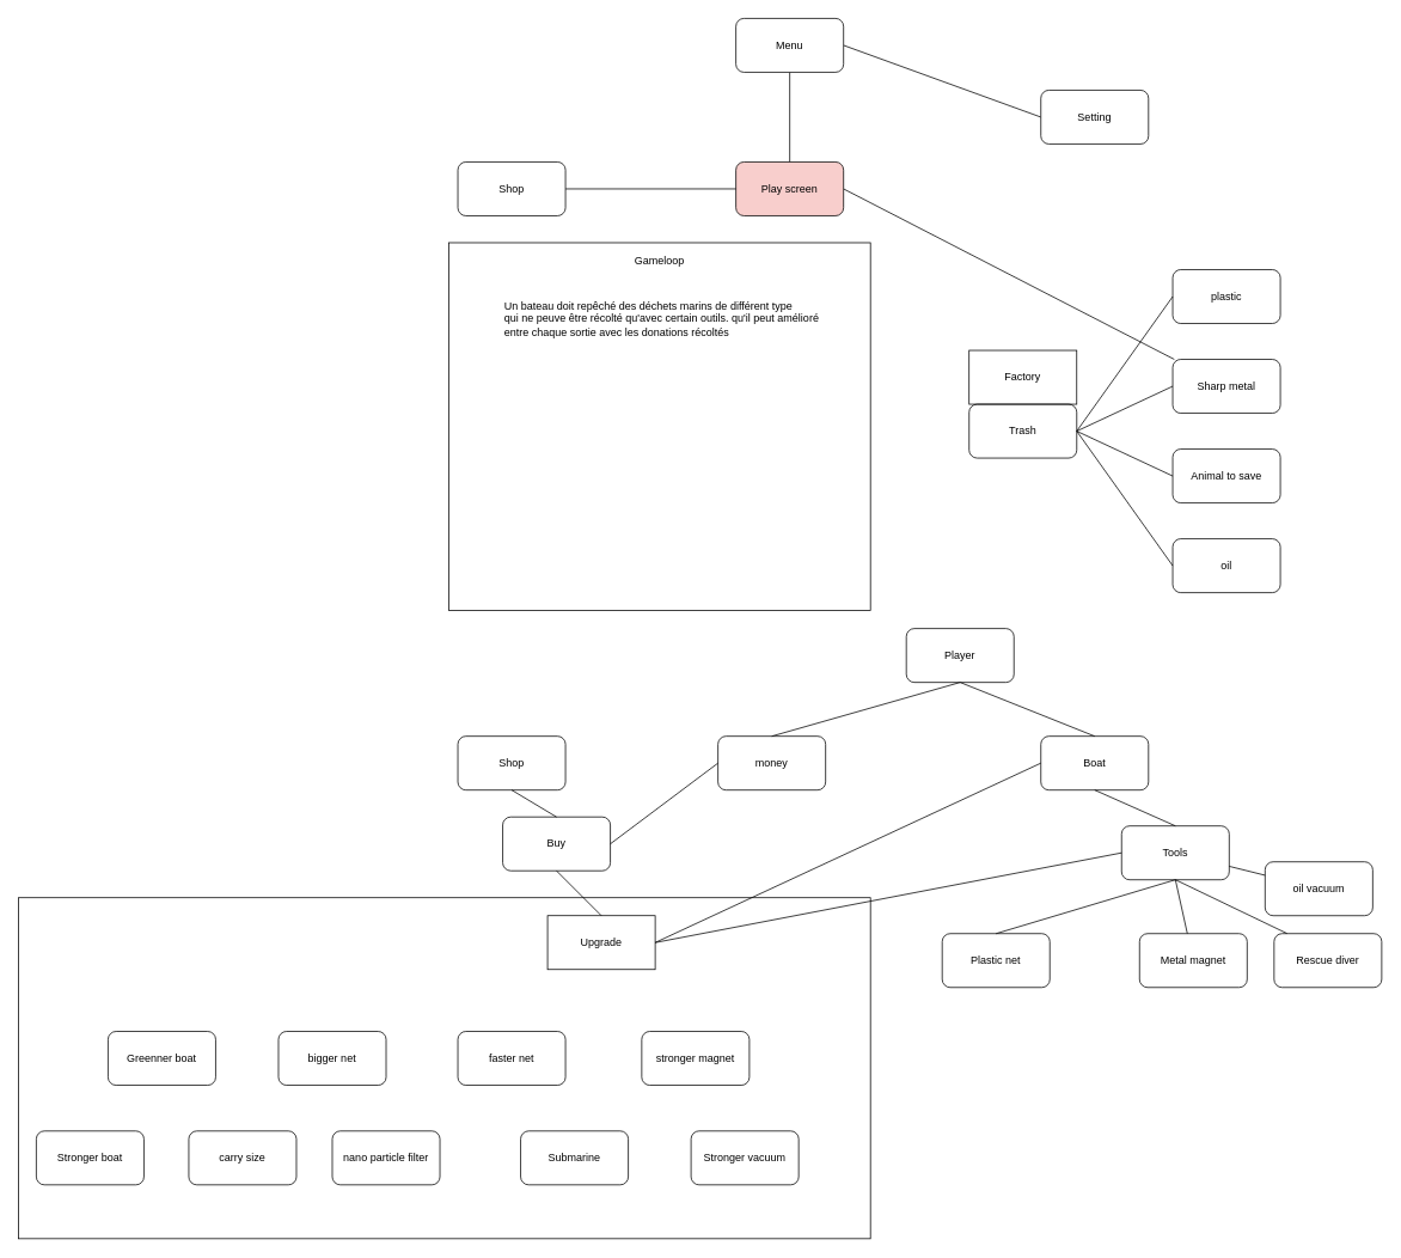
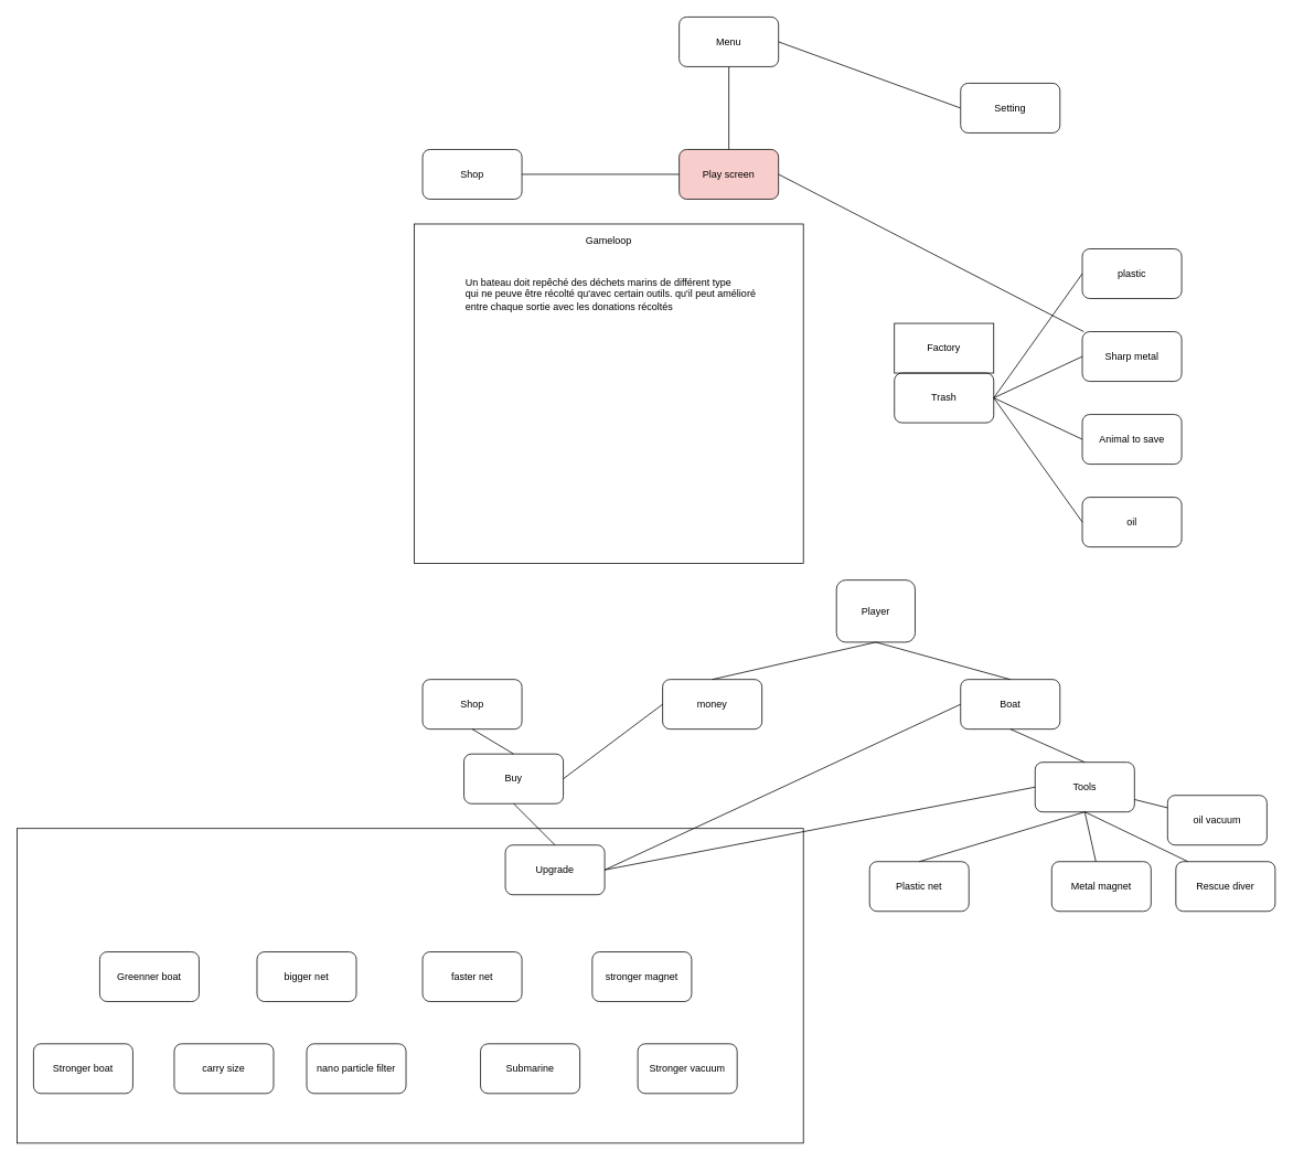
  <mxCell id="0" />
  <mxCell id="1" parent="0" />
  <mxCell id="2" style="edgeStyle=none;html=1;exitX=0.5;exitY=1;exitDx=0;exitDy=0;entryX=0.5;entryY=0;entryDx=0;entryDy=0;endArrow=none;endFill=0;" parent="1" source="4" target="6" edge="1"><mxGeometry relative="1" as="geometry" /></mxCell>
  <mxCell id="3" style="edgeStyle=none;html=1;exitX=1;exitY=0.5;exitDx=0;exitDy=0;endArrow=none;endFill=0;" parent="1" source="4" edge="1"><mxGeometry relative="1" as="geometry"><mxPoint x="1160" y="130" as="targetPoint" /></mxGeometry></mxCell>
  <mxCell id="4" value="Menu" style="rounded=1;whiteSpace=wrap;html=1;" parent="1" vertex="1"><mxGeometry x="820" y="20" width="120" height="60" as="geometry" /></mxCell>
  <mxCell id="5" style="edgeStyle=none;html=1;exitX=1;exitY=0.5;exitDx=0;exitDy=0;endArrow=none;endFill=0;" parent="1" source="6" target="17" edge="1"><mxGeometry relative="1" as="geometry" /></mxCell>
  <mxCell id="6" value="Play screen" style="rounded=1;whiteSpace=wrap;html=1;fillColor=#f8cecc;" parent="1" vertex="1"><mxGeometry x="820" y="180" width="120" height="60" as="geometry" /></mxCell>
  <mxCell id="7" style="edgeStyle=none;html=1;exitX=1;exitY=0.5;exitDx=0;exitDy=0;entryX=0;entryY=0.5;entryDx=0;entryDy=0;endArrow=none;endFill=0;" parent="1" source="8" target="6" edge="1"><mxGeometry relative="1" as="geometry" /></mxCell>
  <mxCell id="8" value="Shop" style="rounded=1;whiteSpace=wrap;html=1;" parent="1" vertex="1"><mxGeometry x="510" y="180" width="120" height="60" as="geometry" /></mxCell>
  <mxCell id="9" value="Setting" style="rounded=1;whiteSpace=wrap;html=1;" parent="1" vertex="1"><mxGeometry x="1160" y="100" width="120" height="60" as="geometry" /></mxCell>
  <mxCell id="10" value="" style="rounded=0;whiteSpace=wrap;html=1;fillColor=none;" parent="1" vertex="1"><mxGeometry x="500" y="270" width="470" height="410" as="geometry" /></mxCell>
  <mxCell id="11" value="Gameloop" style="text;html=1;strokeColor=none;fillColor=none;align=center;verticalAlign=middle;whiteSpace=wrap;rounded=0;" parent="1" vertex="1"><mxGeometry x="715" y="280" width="40" height="20" as="geometry" /></mxCell>
  <mxCell id="12" value="Un bateau doit repêché des déchets marins de différent type&lt;br&gt;qui ne peuve être récolté qu'avec certain outils. qu'il peut amélioré entre chaque sortie avec les donations récoltés" style="text;html=1;strokeColor=none;fillColor=none;align=left;verticalAlign=middle;whiteSpace=wrap;rounded=0;" parent="1" vertex="1"><mxGeometry x="560" y="310" width="360" height="90" as="geometry" /></mxCell>
  <mxCell id="13" value="Trash" style="rounded=1;whiteSpace=wrap;html=1;fillColor=none;" parent="1" vertex="1"><mxGeometry x="1080" y="450" width="120" height="60" as="geometry" /></mxCell>
  <mxCell id="14" style="edgeStyle=none;html=1;exitX=0;exitY=0.5;exitDx=0;exitDy=0;entryX=1;entryY=0.5;entryDx=0;entryDy=0;endArrow=none;endFill=0;" parent="1" source="15" target="13" edge="1"><mxGeometry relative="1" as="geometry" /></mxCell>
  <mxCell id="15" value="plastic" style="rounded=1;whiteSpace=wrap;html=1;fillColor=none;" parent="1" vertex="1"><mxGeometry x="1307" y="300" width="120" height="60" as="geometry" /></mxCell>
  <mxCell id="16" style="edgeStyle=none;html=1;exitX=0;exitY=0.5;exitDx=0;exitDy=0;endArrow=none;endFill=0;" parent="1" source="17" edge="1"><mxGeometry relative="1" as="geometry"><mxPoint x="1200" y="480" as="targetPoint" /></mxGeometry></mxCell>
  <mxCell id="17" value="Sharp metal" style="rounded=1;whiteSpace=wrap;html=1;fillColor=none;" parent="1" vertex="1"><mxGeometry x="1307" y="400" width="120" height="60" as="geometry" /></mxCell>
  <mxCell id="18" style="edgeStyle=none;html=1;exitX=0;exitY=0.5;exitDx=0;exitDy=0;endArrow=none;endFill=0;entryX=1;entryY=0.5;entryDx=0;entryDy=0;" parent="1" source="19" target="13" edge="1"><mxGeometry relative="1" as="geometry"><mxPoint x="1200" y="490" as="targetPoint" /></mxGeometry></mxCell>
  <mxCell id="19" value="Animal to save" style="rounded=1;whiteSpace=wrap;html=1;fillColor=none;" parent="1" vertex="1"><mxGeometry x="1307" y="500" width="120" height="60" as="geometry" /></mxCell>
  <mxCell id="20" style="edgeStyle=none;html=1;exitX=0;exitY=0.5;exitDx=0;exitDy=0;entryX=1;entryY=0.5;entryDx=0;entryDy=0;endArrow=none;endFill=0;" parent="1" source="21" target="13" edge="1"><mxGeometry relative="1" as="geometry" /></mxCell>
  <mxCell id="21" value="oil" style="rounded=1;whiteSpace=wrap;html=1;fillColor=none;" parent="1" vertex="1"><mxGeometry x="1307" y="600" width="120" height="60" as="geometry" /></mxCell>
  <mxCell id="22" value="Factory" style="rounded=0;whiteSpace=wrap;html=1;fillColor=none;" parent="1" vertex="1"><mxGeometry x="1080" y="390" width="120" height="60" as="geometry" /></mxCell>
  <mxCell id="23" style="edgeStyle=none;html=1;exitX=0.5;exitY=1;exitDx=0;exitDy=0;entryX=0.5;entryY=0;entryDx=0;entryDy=0;endArrow=none;endFill=0;" parent="1" source="24" target="29" edge="1"><mxGeometry relative="1" as="geometry" /></mxCell>
- <mxCell id="24" value="Player" style="rounded=1;whiteSpace=wrap;html=1;fillColor=none;" parent="1" vertex="1"><mxGeometry x="1010" y="700" width="120" height="60" as="geometry" /></mxCell>
+ <mxCell id="24" value="Player" style="rounded=1;whiteSpace=wrap;html=1;fillColor=none;" parent="1" vertex="1"><mxGeometry x="1010" y="700" width="95" height="75" as="geometry" /></mxCell>
  <mxCell id="25" style="edgeStyle=none;html=1;exitX=0.5;exitY=0;exitDx=0;exitDy=0;entryX=0.5;entryY=1;entryDx=0;entryDy=0;endArrow=none;endFill=0;" parent="1" source="26" target="24" edge="1"><mxGeometry relative="1" as="geometry" /></mxCell>
  <mxCell id="26" value="money" style="rounded=1;whiteSpace=wrap;html=1;fillColor=none;" parent="1" vertex="1"><mxGeometry x="800" y="820" width="120" height="60" as="geometry" /></mxCell>
  <mxCell id="27" style="edgeStyle=none;html=1;exitX=0;exitY=0.5;exitDx=0;exitDy=0;entryX=1;entryY=0.5;entryDx=0;entryDy=0;endArrow=none;endFill=0;" parent="1" source="29" target="45" edge="1"><mxGeometry relative="1" as="geometry" /></mxCell>
  <mxCell id="28" style="edgeStyle=none;html=1;exitX=0.5;exitY=1;exitDx=0;exitDy=0;entryX=0.5;entryY=0;entryDx=0;entryDy=0;endArrow=none;endFill=0;" parent="1" source="29" target="32" edge="1"><mxGeometry relative="1" as="geometry" /></mxCell>
  <mxCell id="29" value="Boat" style="rounded=1;whiteSpace=wrap;html=1;fillColor=none;" parent="1" vertex="1"><mxGeometry x="1160" y="820" width="120" height="60" as="geometry" /></mxCell>
  <mxCell id="30" value="" style="edgeStyle=none;html=1;endArrow=none;endFill=0;" parent="1" source="32" target="38" edge="1"><mxGeometry relative="1" as="geometry" /></mxCell>
  <mxCell id="31" value="" style="edgeStyle=none;html=1;endArrow=none;endFill=0;" parent="1" target="35" edge="1"><mxGeometry relative="1" as="geometry"><mxPoint x="1310" y="980" as="sourcePoint" /></mxGeometry></mxCell>
  <mxCell id="32" value="Tools" style="rounded=1;whiteSpace=wrap;html=1;fillColor=none;" parent="1" vertex="1"><mxGeometry x="1250" y="920" width="120" height="60" as="geometry" /></mxCell>
  <mxCell id="33" style="edgeStyle=none;html=1;exitX=0.5;exitY=0;exitDx=0;exitDy=0;entryX=0.5;entryY=1;entryDx=0;entryDy=0;endArrow=none;endFill=0;" parent="1" source="34" target="32" edge="1"><mxGeometry relative="1" as="geometry" /></mxCell>
  <mxCell id="34" value="Plastic net" style="rounded=1;whiteSpace=wrap;html=1;fillColor=none;" parent="1" vertex="1"><mxGeometry x="1050" y="1040" width="120" height="60" as="geometry" /></mxCell>
  <mxCell id="35" value="Metal magnet" style="rounded=1;whiteSpace=wrap;html=1;fillColor=none;" parent="1" vertex="1"><mxGeometry x="1270" y="1040" width="120" height="60" as="geometry" /></mxCell>
  <mxCell id="36" style="edgeStyle=none;html=1;exitX=0.12;exitY=-0.003;exitDx=0;exitDy=0;entryX=0.5;entryY=1;entryDx=0;entryDy=0;endArrow=none;endFill=0;exitPerimeter=0;" parent="1" source="37" target="32" edge="1"><mxGeometry relative="1" as="geometry" /></mxCell>
  <mxCell id="37" value="Rescue diver" style="rounded=1;whiteSpace=wrap;html=1;fillColor=none;" parent="1" vertex="1"><mxGeometry x="1420" y="1040" width="120" height="60" as="geometry" /></mxCell>
  <mxCell id="38" value="oil vacuum" style="rounded=1;whiteSpace=wrap;html=1;fillColor=none;" parent="1" vertex="1"><mxGeometry x="1410" y="960" width="120" height="60" as="geometry" /></mxCell>
  <mxCell id="39" style="edgeStyle=none;html=1;exitX=0.5;exitY=1;exitDx=0;exitDy=0;entryX=0.5;entryY=0;entryDx=0;entryDy=0;endArrow=none;endFill=0;" parent="1" source="40" target="43" edge="1"><mxGeometry relative="1" as="geometry" /></mxCell>
  <mxCell id="40" value="Shop" style="rounded=1;whiteSpace=wrap;html=1;fillColor=none;" parent="1" vertex="1"><mxGeometry x="510" y="820" width="120" height="60" as="geometry" /></mxCell>
  <mxCell id="41" style="edgeStyle=none;html=1;exitX=1;exitY=0.5;exitDx=0;exitDy=0;entryX=0;entryY=0.5;entryDx=0;entryDy=0;endArrow=none;endFill=0;" parent="1" source="43" target="26" edge="1"><mxGeometry relative="1" as="geometry" /></mxCell>
  <mxCell id="42" style="edgeStyle=none;html=1;exitX=0.5;exitY=1;exitDx=0;exitDy=0;entryX=0.5;entryY=0;entryDx=0;entryDy=0;endArrow=none;endFill=0;" parent="1" source="43" target="45" edge="1"><mxGeometry relative="1" as="geometry" /></mxCell>
  <mxCell id="43" value="Buy" style="rounded=1;whiteSpace=wrap;html=1;fillColor=none;" parent="1" vertex="1"><mxGeometry x="560" y="910" width="120" height="60" as="geometry" /></mxCell>
  <mxCell id="44" style="edgeStyle=none;html=1;exitX=1;exitY=0.5;exitDx=0;exitDy=0;entryX=0;entryY=0.5;entryDx=0;entryDy=0;endArrow=none;endFill=0;" parent="1" source="45" target="32" edge="1"><mxGeometry relative="1" as="geometry" /></mxCell>
- <mxCell id="45" value="Upgrade" style="whiteSpace=wrap;html=1;fillColor=none;rounded=0;" parent="1" vertex="1"><mxGeometry x="610" y="1020" width="120" height="60" as="geometry" /></mxCell>
+ <mxCell id="45" value="Upgrade" style="rounded=1;whiteSpace=wrap;html=1;fillColor=none;" parent="1" vertex="1"><mxGeometry x="610" y="1020" width="120" height="60" as="geometry" /></mxCell>
  <mxCell id="46" value="stronger magnet" style="rounded=1;whiteSpace=wrap;html=1;fillColor=none;" parent="1" vertex="1"><mxGeometry x="715" y="1149" width="120" height="60" as="geometry" /></mxCell>
  <mxCell id="47" value="faster net" style="rounded=1;whiteSpace=wrap;html=1;fillColor=none;" parent="1" vertex="1"><mxGeometry x="510" y="1149" width="120" height="60" as="geometry" /></mxCell>
  <mxCell id="48" value="bigger net" style="rounded=1;whiteSpace=wrap;html=1;fillColor=none;" parent="1" vertex="1"><mxGeometry x="310" y="1149" width="120" height="60" as="geometry" /></mxCell>
  <mxCell id="49" value="Submarine" style="rounded=1;whiteSpace=wrap;html=1;fillColor=none;" parent="1" vertex="1"><mxGeometry x="580" y="1260" width="120" height="60" as="geometry" /></mxCell>
  <mxCell id="50" value="nano particle filter" style="rounded=1;whiteSpace=wrap;html=1;fillColor=none;" parent="1" vertex="1"><mxGeometry x="370" y="1260" width="120" height="60" as="geometry" /></mxCell>
  <mxCell id="51" value="Stronger vacuum" style="rounded=1;whiteSpace=wrap;html=1;fillColor=none;" parent="1" vertex="1"><mxGeometry x="770" y="1260" width="120" height="60" as="geometry" /></mxCell>
  <mxCell id="52" value="Greenner boat" style="rounded=1;whiteSpace=wrap;html=1;fillColor=none;" parent="1" vertex="1"><mxGeometry x="120" y="1149" width="120" height="60" as="geometry" /></mxCell>
  <mxCell id="53" value="Stronger boat" style="rounded=1;whiteSpace=wrap;html=1;fillColor=none;" parent="1" vertex="1"><mxGeometry x="40" y="1260" width="120" height="60" as="geometry" /></mxCell>
  <mxCell id="54" value="carry size" style="rounded=1;whiteSpace=wrap;html=1;fillColor=none;" parent="1" vertex="1"><mxGeometry x="210" y="1260" width="120" height="60" as="geometry" /></mxCell>
  <mxCell id="55" value="" style="rounded=0;whiteSpace=wrap;html=1;fillColor=none;" parent="1" vertex="1"><mxGeometry x="20" y="1000" width="950" height="380" as="geometry" /></mxCell>
